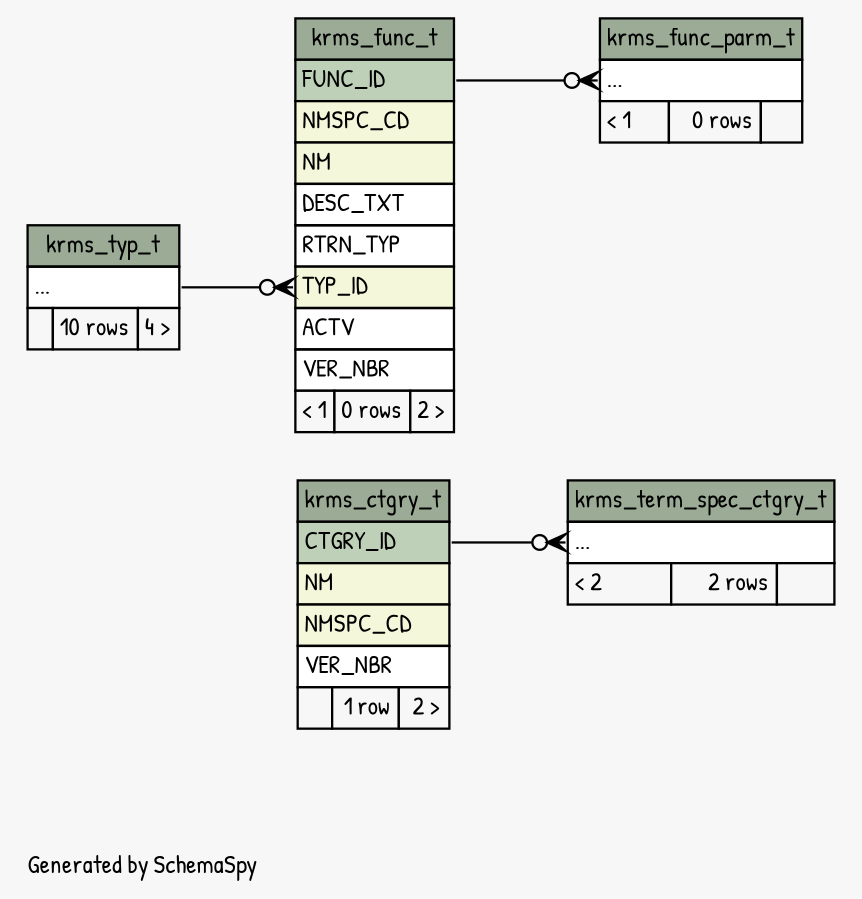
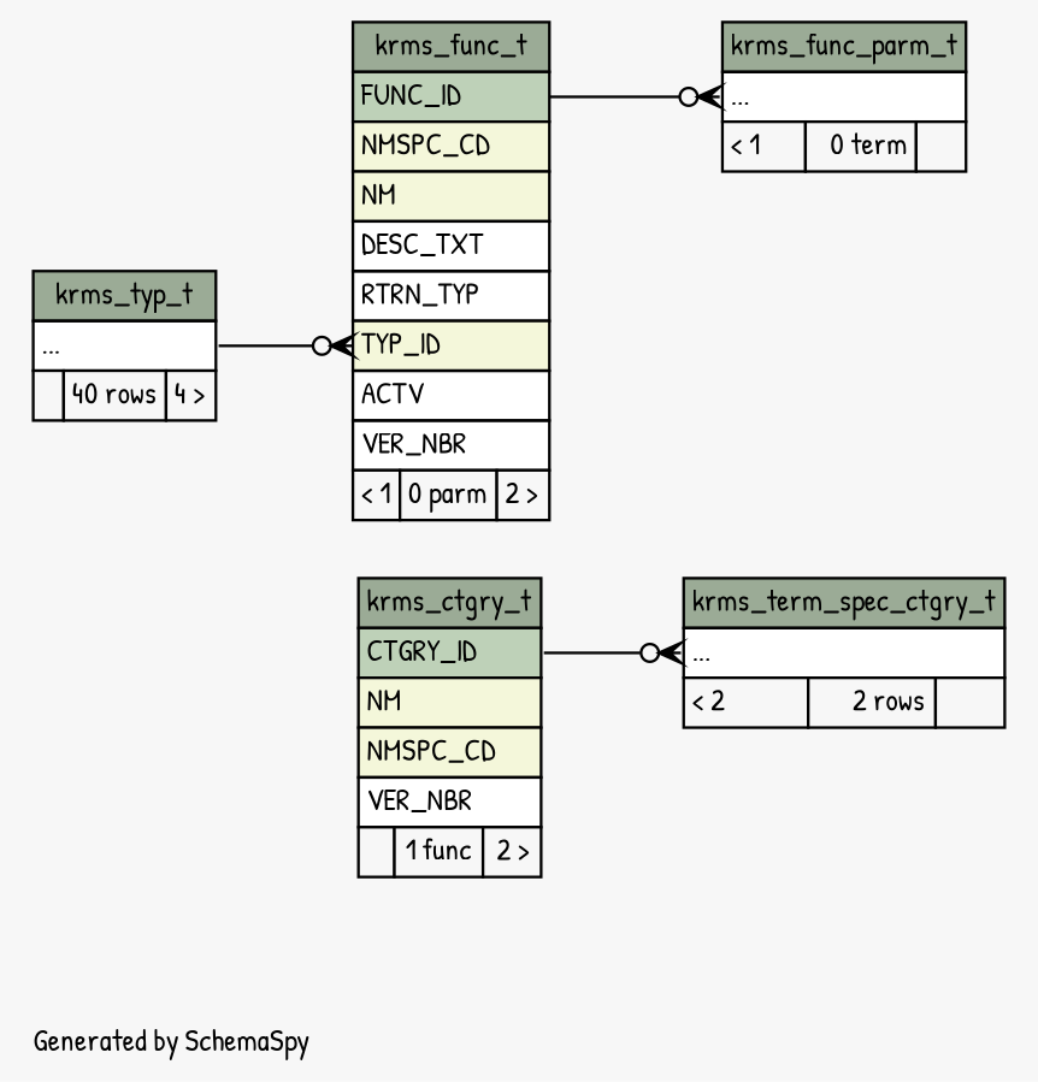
  digraph {
    bgcolor="#f7f7f7"
    fontname="Patrick Hand"
    fontsize=11
    label="\nGenerated by SchemaSpy"
    labeljust=l
    nodesep=0.18
    rankdir=RL
    ranksep=0.46
    node [fontname="Patrick Hand" fontsize=11 shape=plaintext]
    edge [arrowhead=none arrowsize=0.8 arrowtail=crowodot dir=back fontname="Patrick Hand" tailport="elipses:w"]
-   n1 [label=<     <TABLE BORDER="0" CELLBORDER="1" CELLSPACING="0" BGCOLOR="#ffffff">       <TR><TD COLSPAN="3" BGCOLOR="#9bab96" ALIGN="CENTER">krms_ctgry_t</TD></TR>       <TR><TD PORT="CTGRY_ID" COLSPAN="3" BGCOLOR="#bed1b8" ALIGN="LEFT">CTGRY_ID</TD></TR>       <TR><TD PORT="NM" COLSPAN="3" BGCOLOR="#f4f7da" ALIGN="LEFT">NM</TD></TR>       <TR><TD PORT="NMSPC_CD" COLSPAN="3" BGCOLOR="#f4f7da" ALIGN="LEFT">NMSPC_CD</TD></TR>       <TR><TD PORT="VER_NBR" COLSPAN="3" ALIGN="LEFT">VER_NBR</TD></TR>       <TR><TD ALIGN="LEFT" BGCOLOR="#f7f7f7">  </TD><TD ALIGN="RIGHT" BGCOLOR="#f7f7f7">1 row</TD><TD ALIGN="RIGHT" BGCOLOR="#f7f7f7">2 &gt;</TD></TR>     </TABLE>>]
-   n2 [label=<     <TABLE BORDER="0" CELLBORDER="1" CELLSPACING="0" BGCOLOR="#ffffff">       <TR><TD COLSPAN="3" BGCOLOR="#9bab96" ALIGN="CENTER">krms_func_t</TD></TR>       <TR><TD PORT="FUNC_ID" COLSPAN="3" BGCOLOR="#bed1b8" ALIGN="LEFT">FUNC_ID</TD></TR>       <TR><TD PORT="NMSPC_CD" COLSPAN="3" BGCOLOR="#f4f7da" ALIGN="LEFT">NMSPC_CD</TD></TR>       <TR><TD PORT="NM" COLSPAN="3" BGCOLOR="#f4f7da" ALIGN="LEFT">NM</TD></TR>       <TR><TD PORT="DESC_TXT" COLSPAN="3" ALIGN="LEFT">DESC_TXT</TD></TR>       <TR><TD PORT="RTRN_TYP" COLSPAN="3" ALIGN="LEFT">RTRN_TYP</TD></TR>       <TR><TD PORT="TYP_ID" COLSPAN="3" BGCOLOR="#f4f7da" ALIGN="LEFT">TYP_ID</TD></TR>       <TR><TD PORT="ACTV" COLSPAN="3" ALIGN="LEFT">ACTV</TD></TR>       <TR><TD PORT="VER_NBR" COLSPAN="3" ALIGN="LEFT">VER_NBR</TD></TR>       <TR><TD ALIGN="LEFT" BGCOLOR="#f7f7f7">&lt; 1</TD><TD ALIGN="RIGHT" BGCOLOR="#f7f7f7">0 rows</TD><TD ALIGN="RIGHT" BGCOLOR="#f7f7f7">2 &gt;</TD></TR>     </TABLE>>]
-   n3 [label=<     <TABLE BORDER="0" CELLBORDER="1" CELLSPACING="0" BGCOLOR="#ffffff">       <TR><TD COLSPAN="3" BGCOLOR="#9bab96" ALIGN="CENTER">krms_typ_t</TD></TR>       <TR><TD PORT="elipses" COLSPAN="3" ALIGN="LEFT">...</TD></TR>       <TR><TD ALIGN="LEFT" BGCOLOR="#f7f7f7">  </TD><TD ALIGN="RIGHT" BGCOLOR="#f7f7f7">10 rows</TD><TD ALIGN="RIGHT" BGCOLOR="#f7f7f7">4 &gt;</TD></TR>     </TABLE>>]
-   n4 [label=<     <TABLE BORDER="0" CELLBORDER="1" CELLSPACING="0" BGCOLOR="#ffffff">       <TR><TD COLSPAN="3" BGCOLOR="#9bab96" ALIGN="CENTER">krms_func_parm_t</TD></TR>       <TR><TD PORT="elipses" COLSPAN="3" ALIGN="LEFT">...</TD></TR>       <TR><TD ALIGN="LEFT" BGCOLOR="#f7f7f7">&lt; 1</TD><TD ALIGN="RIGHT" BGCOLOR="#f7f7f7">0 rows</TD><TD ALIGN="RIGHT" BGCOLOR="#f7f7f7">  </TD></TR>     </TABLE>>]
+   n1 [label=<     <TABLE BORDER="0" CELLBORDER="1" CELLSPACING="0" BGCOLOR="#ffffff">       <TR><TD COLSPAN="3" BGCOLOR="#9bab96" ALIGN="CENTER">krms_ctgry_t</TD></TR>       <TR><TD PORT="CTGRY_ID" COLSPAN="3" BGCOLOR="#bed1b8" ALIGN="LEFT">CTGRY_ID</TD></TR>       <TR><TD PORT="NM" COLSPAN="3" BGCOLOR="#f4f7da" ALIGN="LEFT">NM</TD></TR>       <TR><TD PORT="NMSPC_CD" COLSPAN="3" BGCOLOR="#f4f7da" ALIGN="LEFT">NMSPC_CD</TD></TR>       <TR><TD PORT="VER_NBR" COLSPAN="3" ALIGN="LEFT">VER_NBR</TD></TR>       <TR><TD ALIGN="LEFT" BGCOLOR="#f7f7f7">  </TD><TD ALIGN="RIGHT" BGCOLOR="#f7f7f7">1 func</TD><TD ALIGN="RIGHT" BGCOLOR="#f7f7f7">2 &gt;</TD></TR>     </TABLE>>]
+   n2 [label=<     <TABLE BORDER="0" CELLBORDER="1" CELLSPACING="0" BGCOLOR="#ffffff">       <TR><TD COLSPAN="3" BGCOLOR="#9bab96" ALIGN="CENTER">krms_func_t</TD></TR>       <TR><TD PORT="FUNC_ID" COLSPAN="3" BGCOLOR="#bed1b8" ALIGN="LEFT">FUNC_ID</TD></TR>       <TR><TD PORT="NMSPC_CD" COLSPAN="3" BGCOLOR="#f4f7da" ALIGN="LEFT">NMSPC_CD</TD></TR>       <TR><TD PORT="NM" COLSPAN="3" BGCOLOR="#f4f7da" ALIGN="LEFT">NM</TD></TR>       <TR><TD PORT="DESC_TXT" COLSPAN="3" ALIGN="LEFT">DESC_TXT</TD></TR>       <TR><TD PORT="RTRN_TYP" COLSPAN="3" ALIGN="LEFT">RTRN_TYP</TD></TR>       <TR><TD PORT="TYP_ID" COLSPAN="3" BGCOLOR="#f4f7da" ALIGN="LEFT">TYP_ID</TD></TR>       <TR><TD PORT="ACTV" COLSPAN="3" ALIGN="LEFT">ACTV</TD></TR>       <TR><TD PORT="VER_NBR" COLSPAN="3" ALIGN="LEFT">VER_NBR</TD></TR>       <TR><TD ALIGN="LEFT" BGCOLOR="#f7f7f7">&lt; 1</TD><TD ALIGN="RIGHT" BGCOLOR="#f7f7f7">0 parm</TD><TD ALIGN="RIGHT" BGCOLOR="#f7f7f7">2 &gt;</TD></TR>     </TABLE>>]
+   n3 [label=<     <TABLE BORDER="0" CELLBORDER="1" CELLSPACING="0" BGCOLOR="#ffffff">       <TR><TD COLSPAN="3" BGCOLOR="#9bab96" ALIGN="CENTER">krms_typ_t</TD></TR>       <TR><TD PORT="elipses" COLSPAN="3" ALIGN="LEFT">...</TD></TR>       <TR><TD ALIGN="LEFT" BGCOLOR="#f7f7f7">  </TD><TD ALIGN="RIGHT" BGCOLOR="#f7f7f7">40 rows</TD><TD ALIGN="RIGHT" BGCOLOR="#f7f7f7">4 &gt;</TD></TR>     </TABLE>>]
+   n4 [label=<     <TABLE BORDER="0" CELLBORDER="1" CELLSPACING="0" BGCOLOR="#ffffff">       <TR><TD COLSPAN="3" BGCOLOR="#9bab96" ALIGN="CENTER">krms_func_parm_t</TD></TR>       <TR><TD PORT="elipses" COLSPAN="3" ALIGN="LEFT">...</TD></TR>       <TR><TD ALIGN="LEFT" BGCOLOR="#f7f7f7">&lt; 1</TD><TD ALIGN="RIGHT" BGCOLOR="#f7f7f7">0 term</TD><TD ALIGN="RIGHT" BGCOLOR="#f7f7f7">  </TD></TR>     </TABLE>>]
    n5 [label=<     <TABLE BORDER="0" CELLBORDER="1" CELLSPACING="0" BGCOLOR="#ffffff">       <TR><TD COLSPAN="3" BGCOLOR="#9bab96" ALIGN="CENTER">krms_term_spec_ctgry_t</TD></TR>       <TR><TD PORT="elipses" COLSPAN="3" ALIGN="LEFT">...</TD></TR>       <TR><TD ALIGN="LEFT" BGCOLOR="#f7f7f7">&lt; 2</TD><TD ALIGN="RIGHT" BGCOLOR="#f7f7f7">2 rows</TD><TD ALIGN="RIGHT" BGCOLOR="#f7f7f7">  </TD></TR>     </TABLE>>]
    n2 -> n3 [headport="elipses:e" tailport="TYP_ID:w"]
    n4 -> n2 [headport="FUNC_ID:e"]
    n5 -> n1 [headport="CTGRY_ID:e"]
  }
